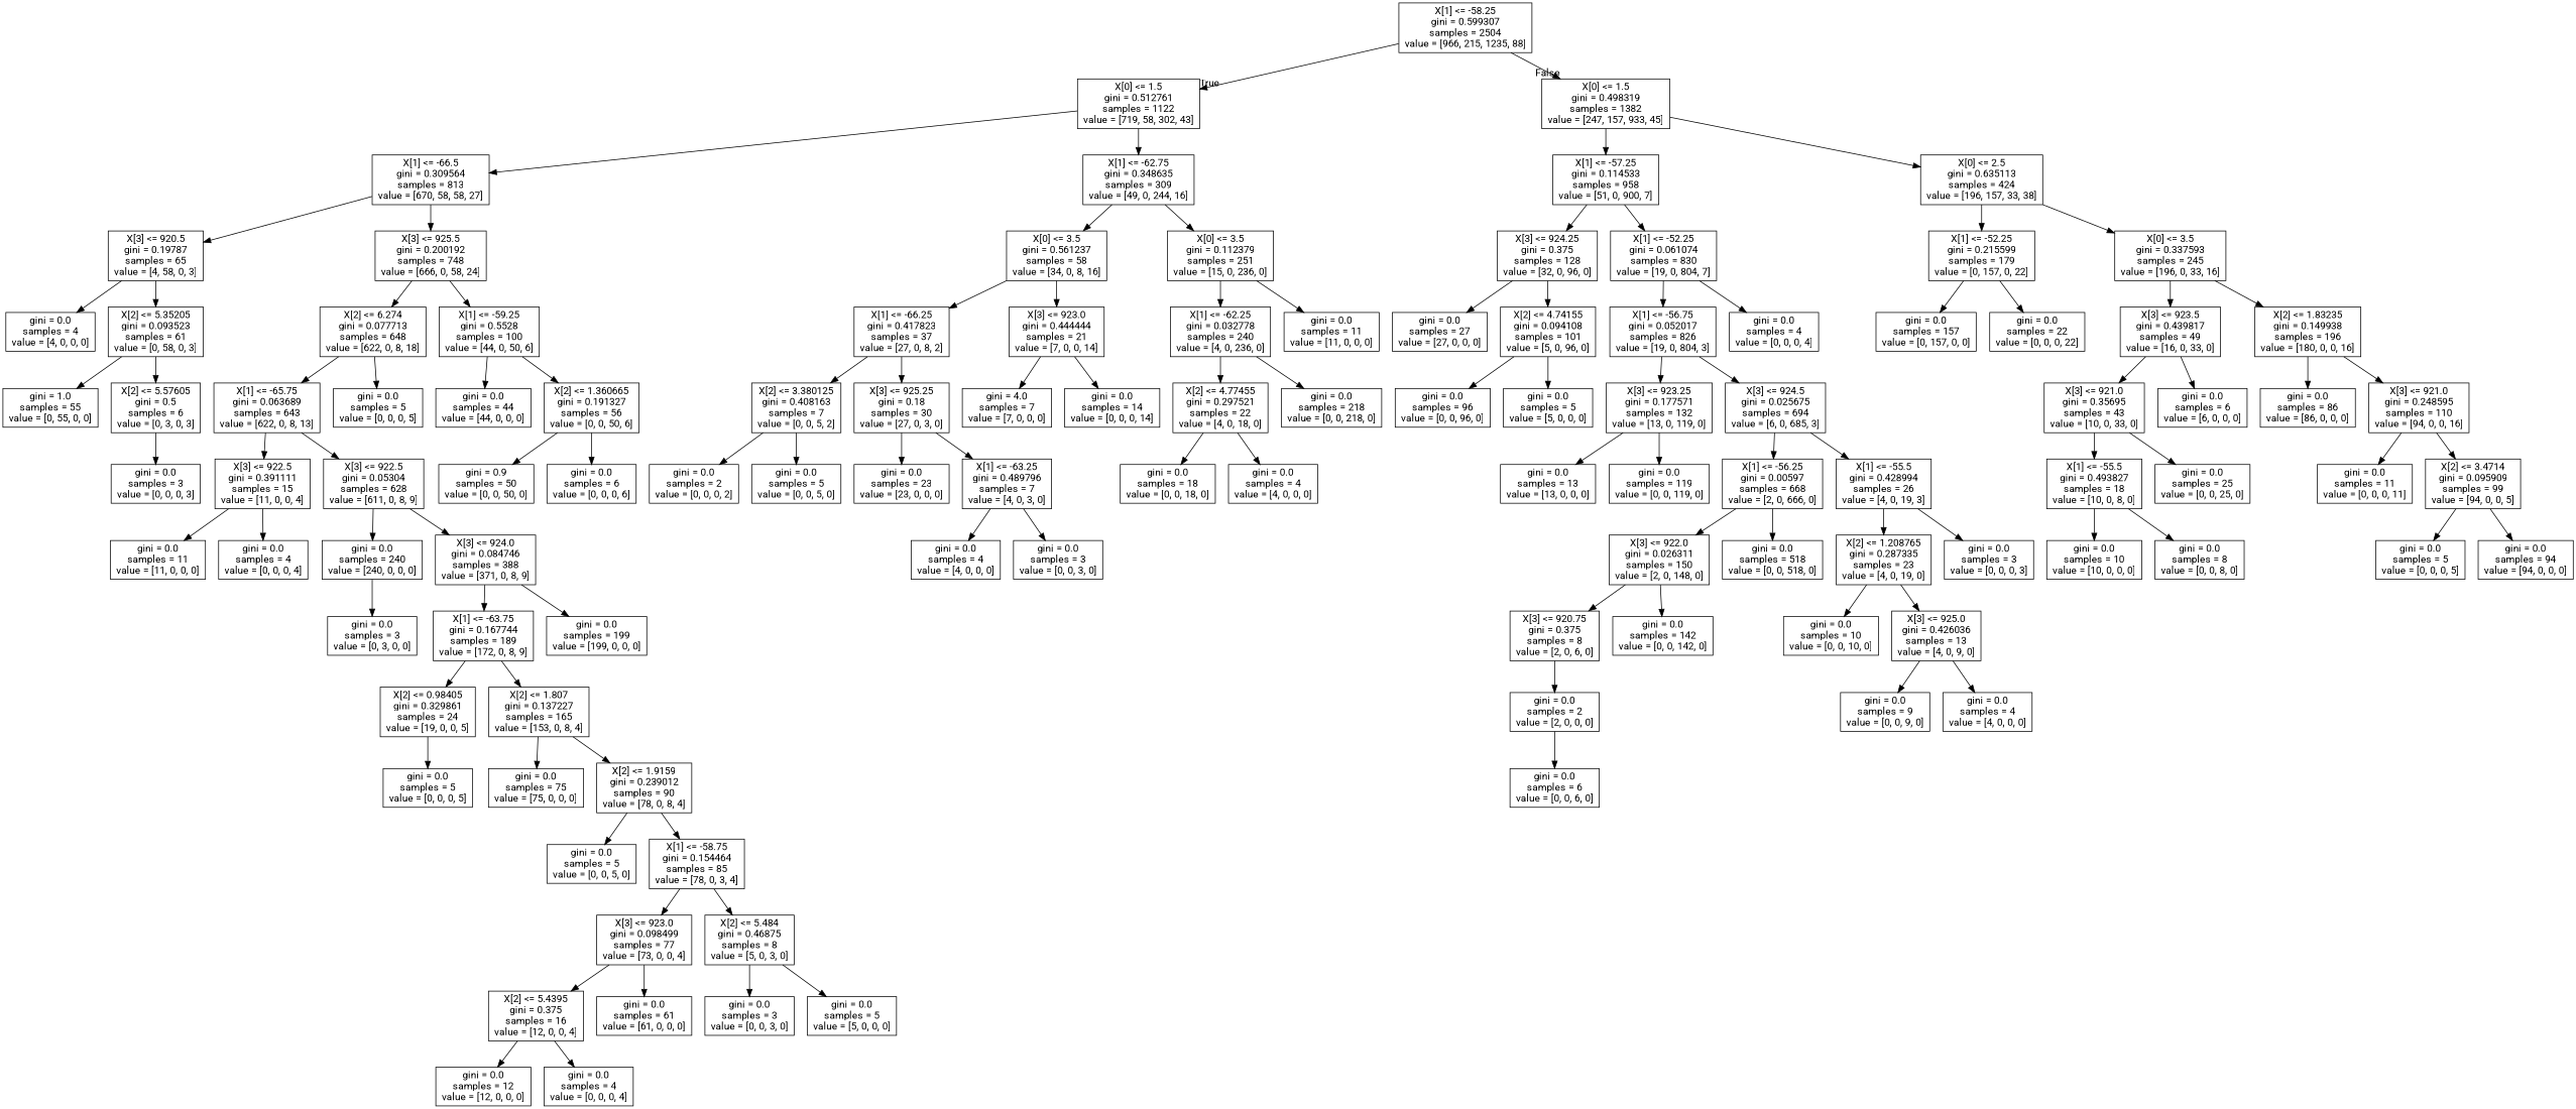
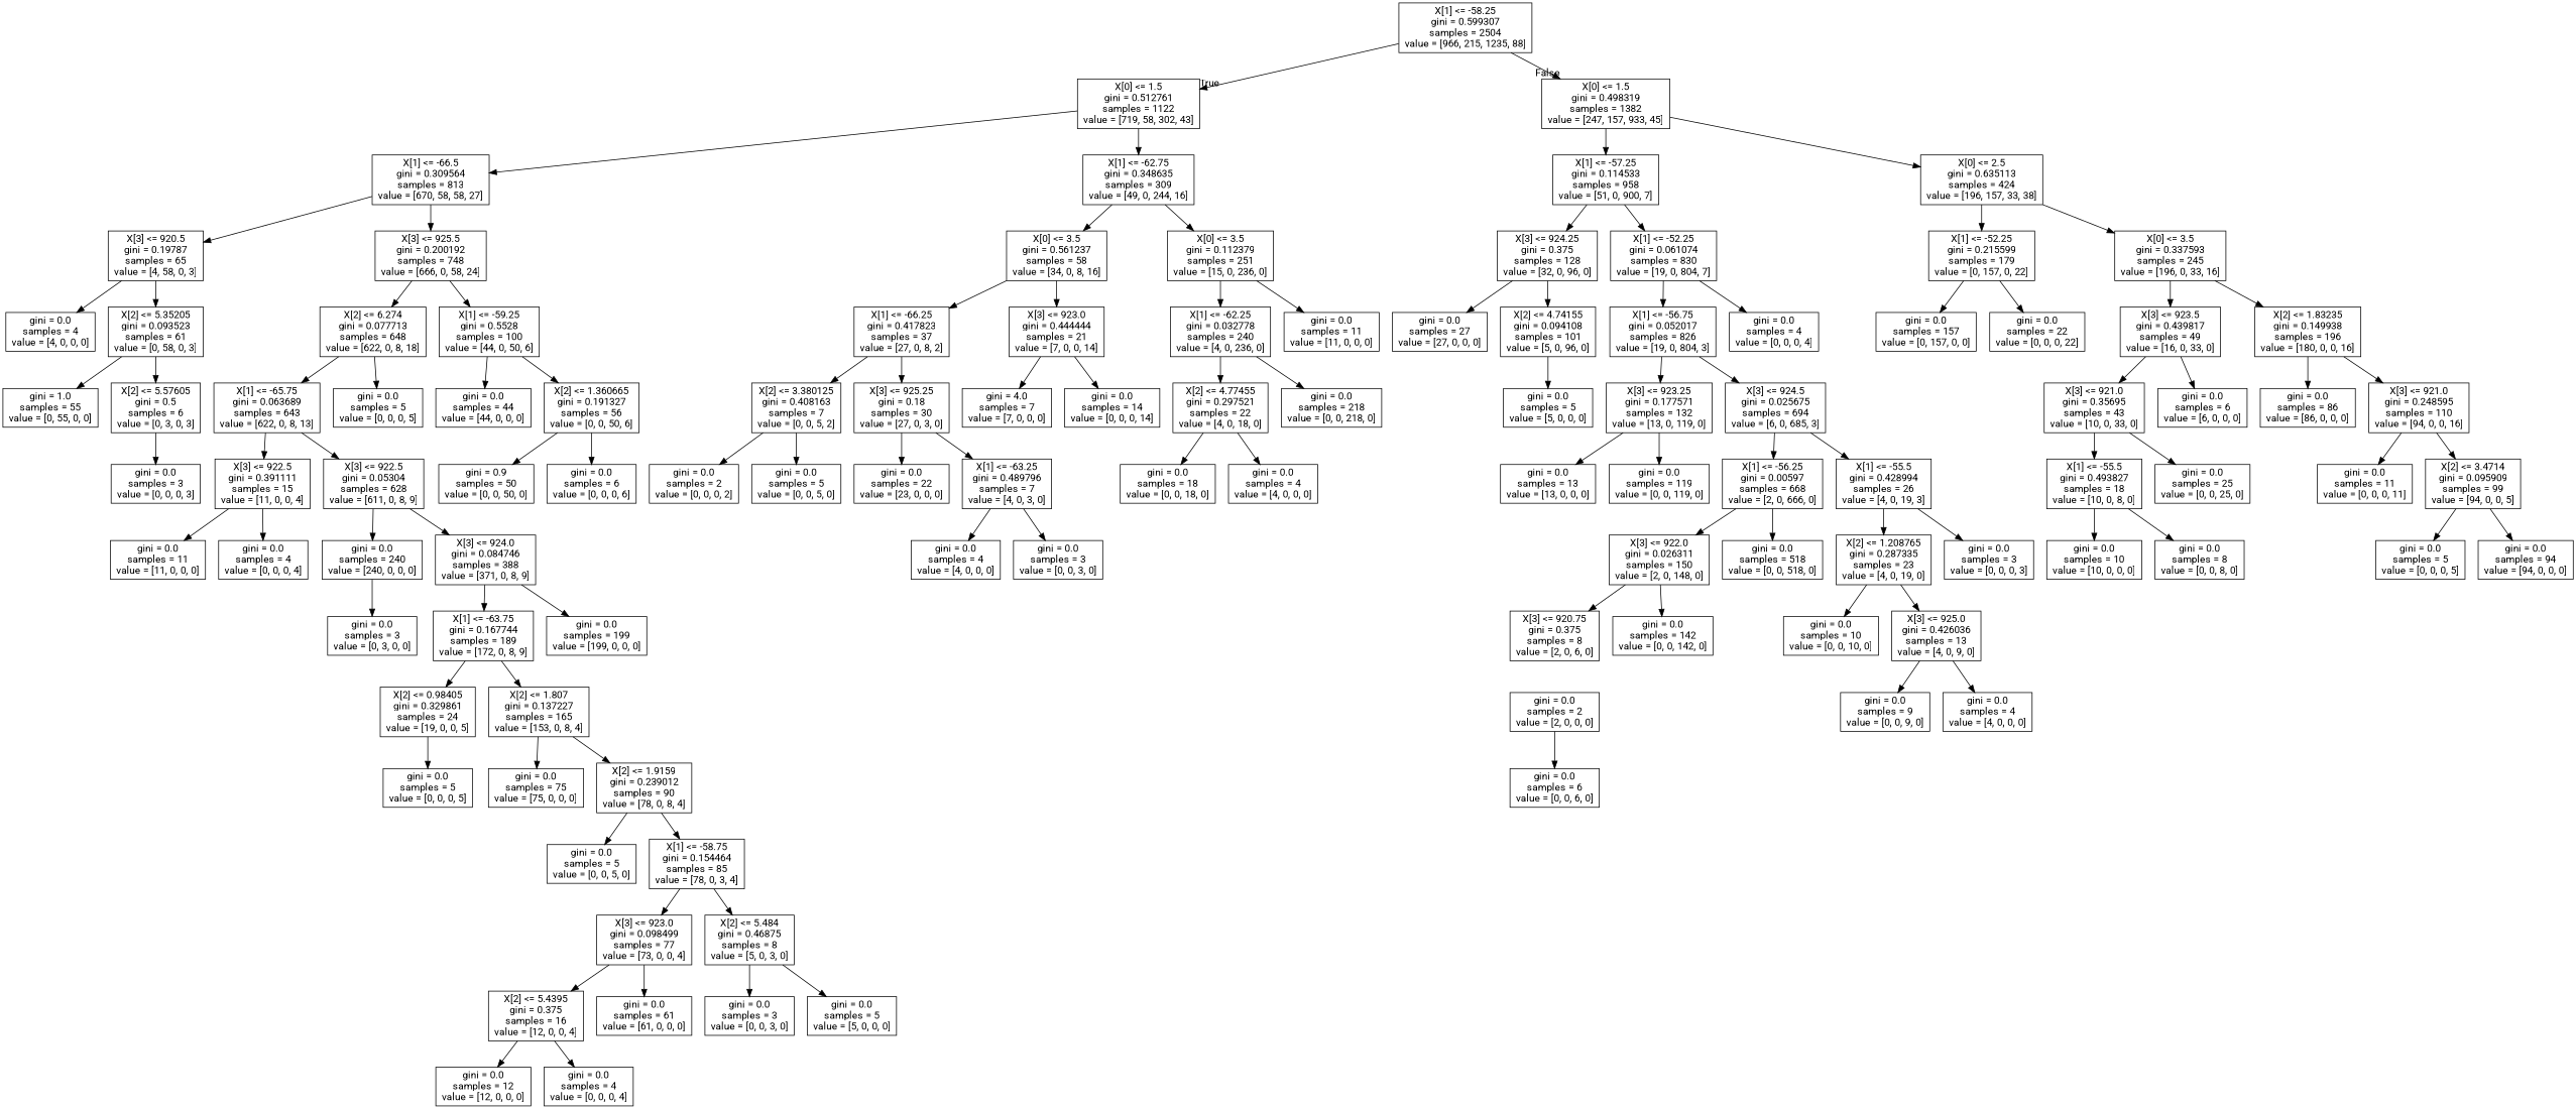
  digraph {
    fontname=Roboto
    node [fontname=Roboto shape=box]
    edge [fontname=Roboto]
    n1 [label="X[1] <= -58.25\ngini = 0.599307\nsamples = 2504\nvalue = [966, 215, 1235, 88]"]
    n2 [label="X[0] <= 1.5\ngini = 0.512761\nsamples = 1122\nvalue = [719, 58, 302, 43]"]
    n3 [label="X[0] <= 1.5\ngini = 0.498319\nsamples = 1382\nvalue = [247, 157, 933, 45]"]
    n4 [label="X[1] <= -66.5\ngini = 0.309564\nsamples = 813\nvalue = [670, 58, 58, 27]"]
    n5 [label="X[1] <= -62.75\ngini = 0.348635\nsamples = 309\nvalue = [49, 0, 244, 16]"]
    n6 [label="X[1] <= -57.25\ngini = 0.114533\nsamples = 958\nvalue = [51, 0, 900, 7]"]
    n7 [label="X[0] <= 2.5\ngini = 0.635113\nsamples = 424\nvalue = [196, 157, 33, 38]"]
    n8 [label="X[3] <= 920.5\ngini = 0.19787\nsamples = 65\nvalue = [4, 58, 0, 3]"]
    n9 [label="X[3] <= 925.5\ngini = 0.200192\nsamples = 748\nvalue = [666, 0, 58, 24]"]
    n10 [label="X[0] <= 3.5\ngini = 0.561237\nsamples = 58\nvalue = [34, 0, 8, 16]"]
    n11 [label="X[0] <= 3.5\ngini = 0.112379\nsamples = 251\nvalue = [15, 0, 236, 0]"]
    n12 [label="gini = 0.0\nsamples = 4\nvalue = [4, 0, 0, 0]"]
    n13 [label="X[2] <= 5.35205\ngini = 0.093523\nsamples = 61\nvalue = [0, 58, 0, 3]"]
    n14 [label="X[2] <= 6.274\ngini = 0.077713\nsamples = 648\nvalue = [622, 0, 8, 18]"]
    n15 [label="X[1] <= -59.25\ngini = 0.5528\nsamples = 100\nvalue = [44, 0, 50, 6]"]
    n16 [label="gini = 1.0\nsamples = 55\nvalue = [0, 55, 0, 0]"]
    n17 [label="X[2] <= 5.57605\ngini = 0.5\nsamples = 6\nvalue = [0, 3, 0, 3]"]
    n18 [label="gini = 0.0\nsamples = 3\nvalue = [0, 0, 0, 3]"]
    n19 [label="gini = 0.0\nsamples = 3\nvalue = [0, 3, 0, 0]"]
    n20 [label="X[1] <= -65.75\ngini = 0.063689\nsamples = 643\nvalue = [622, 0, 8, 13]"]
    n21 [label="gini = 0.0\nsamples = 5\nvalue = [0, 0, 0, 5]"]
    n22 [label="gini = 0.0\nsamples = 44\nvalue = [44, 0, 0, 0]"]
    n23 [label="X[2] <= 1.360665\ngini = 0.191327\nsamples = 56\nvalue = [0, 0, 50, 6]"]
    n24 [label="X[3] <= 922.5\ngini = 0.391111\nsamples = 15\nvalue = [11, 0, 0, 4]"]
    n25 [label="X[3] <= 922.5\ngini = 0.05304\nsamples = 628\nvalue = [611, 0, 8, 9]"]
    n26 [label="gini = 0.0\nsamples = 11\nvalue = [11, 0, 0, 0]"]
    n27 [label="gini = 0.0\nsamples = 4\nvalue = [0, 0, 0, 4]"]
    n28 [label="gini = 0.0\nsamples = 240\nvalue = [240, 0, 0, 0]"]
    n29 [label="X[3] <= 924.0\ngini = 0.084746\nsamples = 388\nvalue = [371, 0, 8, 9]"]
    n30 [label="X[1] <= -63.75\ngini = 0.167744\nsamples = 189\nvalue = [172, 0, 8, 9]"]
    n31 [label="gini = 0.0\nsamples = 199\nvalue = [199, 0, 0, 0]"]
    n32 [label="X[2] <= 0.98405\ngini = 0.329861\nsamples = 24\nvalue = [19, 0, 0, 5]"]
    n33 [label="X[2] <= 1.807\ngini = 0.137227\nsamples = 165\nvalue = [153, 0, 8, 4]"]
    n34 [label="gini = 0.0\nsamples = 5\nvalue = [0, 0, 0, 5]"]
    n35 [label="gini = 0.0\nsamples = 75\nvalue = [75, 0, 0, 0]"]
    n36 [label="X[2] <= 1.9159\ngini = 0.239012\nsamples = 90\nvalue = [78, 0, 8, 4]"]
    n37 [label="gini = 0.0\nsamples = 5\nvalue = [0, 0, 5, 0]"]
    n38 [label="X[1] <= -58.75\ngini = 0.154464\nsamples = 85\nvalue = [78, 0, 3, 4]"]
    n39 [label="X[3] <= 923.0\ngini = 0.098499\nsamples = 77\nvalue = [73, 0, 0, 4]"]
    n40 [label="X[2] <= 5.484\ngini = 0.46875\nsamples = 8\nvalue = [5, 0, 3, 0]"]
    n41 [label="X[2] <= 5.4395\ngini = 0.375\nsamples = 16\nvalue = [12, 0, 0, 4]"]
    n42 [label="gini = 0.0\nsamples = 61\nvalue = [61, 0, 0, 0]"]
    n43 [label="gini = 0.0\nsamples = 3\nvalue = [0, 0, 3, 0]"]
    n44 [label="gini = 0.0\nsamples = 5\nvalue = [5, 0, 0, 0]"]
    n45 [label="gini = 0.0\nsamples = 12\nvalue = [12, 0, 0, 0]"]
    n46 [label="gini = 0.0\nsamples = 4\nvalue = [0, 0, 0, 4]"]
    n47 [label="gini = 0.9\nsamples = 50\nvalue = [0, 0, 50, 0]"]
    n48 [label="gini = 0.0\nsamples = 6\nvalue = [0, 0, 0, 6]"]
    n49 [label="X[1] <= -66.25\ngini = 0.417823\nsamples = 37\nvalue = [27, 0, 8, 2]"]
    n50 [label="X[3] <= 923.0\ngini = 0.444444\nsamples = 21\nvalue = [7, 0, 0, 14]"]
    n51 [label="X[1] <= -62.25\ngini = 0.032778\nsamples = 240\nvalue = [4, 0, 236, 0]"]
    n52 [label="gini = 0.0\nsamples = 11\nvalue = [11, 0, 0, 0]"]
    n53 [label="X[2] <= 3.380125\ngini = 0.408163\nsamples = 7\nvalue = [0, 0, 5, 2]"]
    n54 [label="X[3] <= 925.25\ngini = 0.18\nsamples = 30\nvalue = [27, 0, 3, 0]"]
    n55 [label="gini = 4.0\nsamples = 7\nvalue = [7, 0, 0, 0]"]
    n56 [label="gini = 0.0\nsamples = 14\nvalue = [0, 0, 0, 14]"]
    n57 [label="gini = 0.0\nsamples = 2\nvalue = [0, 0, 0, 2]"]
    n58 [label="gini = 0.0\nsamples = 5\nvalue = [0, 0, 5, 0]"]
-   n59 [label="gini = 0.0\nsamples = 23\nvalue = [23, 0, 0, 0]"]
+   n59 [label="gini = 0.0\nsamples = 22\nvalue = [23, 0, 0, 0]"]
    n60 [label="X[1] <= -63.25\ngini = 0.489796\nsamples = 7\nvalue = [4, 0, 3, 0]"]
    n61 [label="gini = 0.0\nsamples = 4\nvalue = [4, 0, 0, 0]"]
    n62 [label="gini = 0.0\nsamples = 3\nvalue = [0, 0, 3, 0]"]
    n63 [label="X[2] <= 4.77455\ngini = 0.297521\nsamples = 22\nvalue = [4, 0, 18, 0]"]
    n64 [label="gini = 0.0\nsamples = 218\nvalue = [0, 0, 218, 0]"]
    n65 [label="gini = 0.0\nsamples = 18\nvalue = [0, 0, 18, 0]"]
    n66 [label="gini = 0.0\nsamples = 4\nvalue = [4, 0, 0, 0]"]
    n67 [label="X[3] <= 924.25\ngini = 0.375\nsamples = 128\nvalue = [32, 0, 96, 0]"]
    n68 [label="X[1] <= -52.25\ngini = 0.061074\nsamples = 830\nvalue = [19, 0, 804, 7]"]
    n69 [label="X[1] <= -52.25\ngini = 0.215599\nsamples = 179\nvalue = [0, 157, 0, 22]"]
    n70 [label="X[0] <= 3.5\ngini = 0.337593\nsamples = 245\nvalue = [196, 0, 33, 16]"]
    n71 [label="gini = 0.0\nsamples = 27\nvalue = [27, 0, 0, 0]"]
    n72 [label="X[2] <= 4.74155\ngini = 0.094108\nsamples = 101\nvalue = [5, 0, 96, 0]"]
    n73 [label="X[1] <= -56.75\ngini = 0.052017\nsamples = 826\nvalue = [19, 0, 804, 3]"]
    n74 [label="gini = 0.0\nsamples = 4\nvalue = [0, 0, 0, 4]"]
-   n75 [label="gini = 0.0\nsamples = 96\nvalue = [0, 0, 96, 0]"]
    n76 [label="gini = 0.0\nsamples = 5\nvalue = [5, 0, 0, 0]"]
    n77 [label="X[3] <= 923.25\ngini = 0.177571\nsamples = 132\nvalue = [13, 0, 119, 0]"]
    n78 [label="X[3] <= 924.5\ngini = 0.025675\nsamples = 694\nvalue = [6, 0, 685, 3]"]
    n79 [label="gini = 0.0\nsamples = 13\nvalue = [13, 0, 0, 0]"]
    n80 [label="gini = 0.0\nsamples = 119\nvalue = [0, 0, 119, 0]"]
    n81 [label="X[1] <= -56.25\ngini = 0.00597\nsamples = 668\nvalue = [2, 0, 666, 0]"]
    n82 [label="X[1] <= -55.5\ngini = 0.428994\nsamples = 26\nvalue = [4, 0, 19, 3]"]
    n83 [label="X[3] <= 922.0\ngini = 0.026311\nsamples = 150\nvalue = [2, 0, 148, 0]"]
    n84 [label="gini = 0.0\nsamples = 518\nvalue = [0, 0, 518, 0]"]
    n85 [label="X[2] <= 1.208765\ngini = 0.287335\nsamples = 23\nvalue = [4, 0, 19, 0]"]
    n86 [label="gini = 0.0\nsamples = 3\nvalue = [0, 0, 0, 3]"]
    n87 [label="X[3] <= 920.75\ngini = 0.375\nsamples = 8\nvalue = [2, 0, 6, 0]"]
    n88 [label="gini = 0.0\nsamples = 142\nvalue = [0, 0, 142, 0]"]
    n89 [label="gini = 0.0\nsamples = 2\nvalue = [2, 0, 0, 0]"]
    n90 [label="gini = 0.0\nsamples = 6\nvalue = [0, 0, 6, 0]"]
    n91 [label="gini = 0.0\nsamples = 10\nvalue = [0, 0, 10, 0]"]
    n92 [label="X[3] <= 925.0\ngini = 0.426036\nsamples = 13\nvalue = [4, 0, 9, 0]"]
    n93 [label="gini = 0.0\nsamples = 9\nvalue = [0, 0, 9, 0]"]
    n94 [label="gini = 0.0\nsamples = 4\nvalue = [4, 0, 0, 0]"]
    n95 [label="gini = 0.0\nsamples = 157\nvalue = [0, 157, 0, 0]"]
    n96 [label="gini = 0.0\nsamples = 22\nvalue = [0, 0, 0, 22]"]
    n97 [label="X[3] <= 923.5\ngini = 0.439817\nsamples = 49\nvalue = [16, 0, 33, 0]"]
    n98 [label="X[2] <= 1.83235\ngini = 0.149938\nsamples = 196\nvalue = [180, 0, 0, 16]"]
    n99 [label="X[3] <= 921.0\ngini = 0.35695\nsamples = 43\nvalue = [10, 0, 33, 0]"]
    n100 [label="gini = 0.0\nsamples = 6\nvalue = [6, 0, 0, 0]"]
    n101 [label="gini = 0.0\nsamples = 86\nvalue = [86, 0, 0, 0]"]
    n102 [label="X[3] <= 921.0\ngini = 0.248595\nsamples = 110\nvalue = [94, 0, 0, 16]"]
    n103 [label="X[1] <= -55.5\ngini = 0.493827\nsamples = 18\nvalue = [10, 0, 8, 0]"]
    n104 [label="gini = 0.0\nsamples = 25\nvalue = [0, 0, 25, 0]"]
    n105 [label="gini = 0.0\nsamples = 10\nvalue = [10, 0, 0, 0]"]
    n106 [label="gini = 0.0\nsamples = 8\nvalue = [0, 0, 8, 0]"]
    n107 [label="gini = 0.0\nsamples = 11\nvalue = [0, 0, 0, 11]"]
    n108 [label="X[2] <= 3.4714\ngini = 0.095909\nsamples = 99\nvalue = [94, 0, 0, 5]"]
    n109 [label="gini = 0.0\nsamples = 5\nvalue = [0, 0, 0, 5]"]
    n110 [label="gini = 0.0\nsamples = 94\nvalue = [94, 0, 0, 0]"]
    n1 -> n2 [headlabel=True labelangle=45 labeldistance=2.5]
    n1 -> n3 [headlabel=False labelangle=-45 labeldistance=2.5]
    n2 -> n4
    n2 -> n5
    n3 -> n6
    n3 -> n7
    n4 -> n8
    n4 -> n9
    n5 -> n10
    n5 -> n11
    n6 -> n67
    n6 -> n68
    n7 -> n69
    n7 -> n70
    n8 -> n12
    n8 -> n13
    n9 -> n14
    n9 -> n15
    n10 -> n49
    n10 -> n50
    n11 -> n51
    n11 -> n52
    n13 -> n16
    n13 -> n17
    n14 -> n20
    n14 -> n21
    n15 -> n22
    n15 -> n23
    n17 -> n18
    n20 -> n24
    n20 -> n25
    n23 -> n47
    n23 -> n48
    n24 -> n26
    n24 -> n27
    n25 -> n28
    n25 -> n29
    n28 -> n19
    n29 -> n30
    n29 -> n31
    n30 -> n32
    n30 -> n33
    n32 -> n34
    n33 -> n35
    n33 -> n36
    n36 -> n37
    n36 -> n38
    n38 -> n39
    n38 -> n40
    n39 -> n41
    n39 -> n42
    n40 -> n43
    n40 -> n44
    n41 -> n45
    n41 -> n46
    n49 -> n53
    n49 -> n54
    n50 -> n55
    n50 -> n56
    n51 -> n63
    n51 -> n64
    n53 -> n57
    n53 -> n58
    n54 -> n59
    n54 -> n60
    n60 -> n61
    n60 -> n62
    n63 -> n65
    n63 -> n66
    n67 -> n71
    n67 -> n72
    n68 -> n73
    n68 -> n74
    n69 -> n95
    n69 -> n96
    n70 -> n97
    n70 -> n98
-   n72 -> n75
    n72 -> n76
    n73 -> n77
    n73 -> n78
    n77 -> n79
    n77 -> n80
    n78 -> n81
    n78 -> n82
    n81 -> n83
    n81 -> n84
    n82 -> n85
    n82 -> n86
    n83 -> n87
    n83 -> n88
    n85 -> n91
    n85 -> n92
-   n87 -> n89
    n89 -> n90
    n92 -> n93
    n92 -> n94
    n97 -> n99
    n97 -> n100
    n98 -> n101
    n98 -> n102
    n99 -> n103
    n99 -> n104
    n102 -> n107
    n102 -> n108
    n103 -> n105
    n103 -> n106
    n108 -> n109
    n108 -> n110
  }
